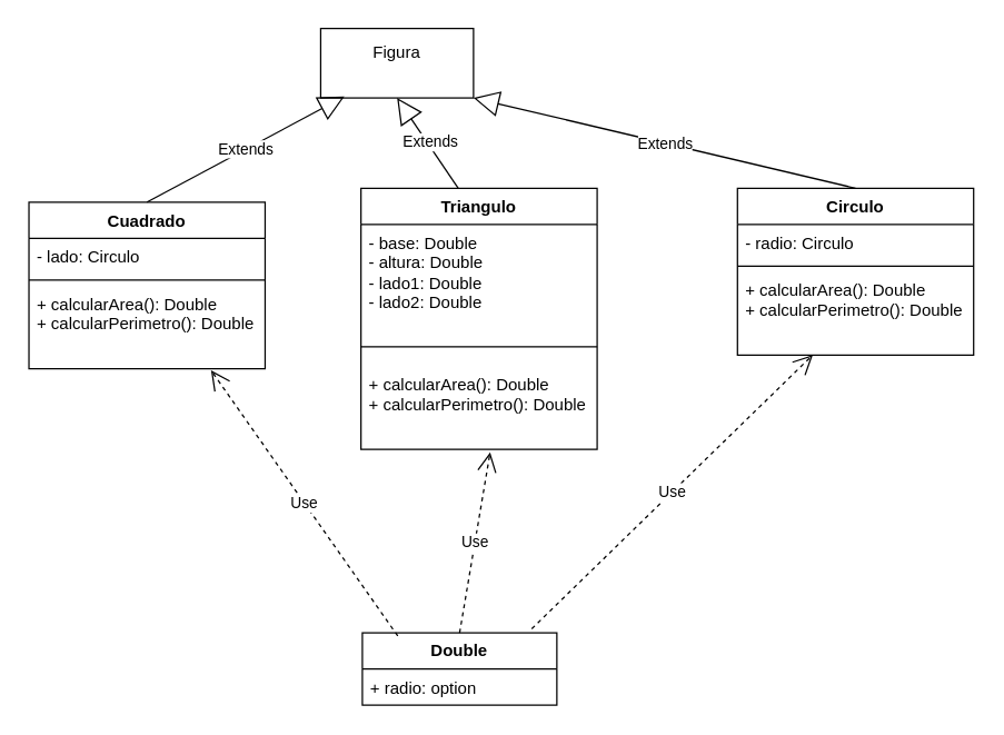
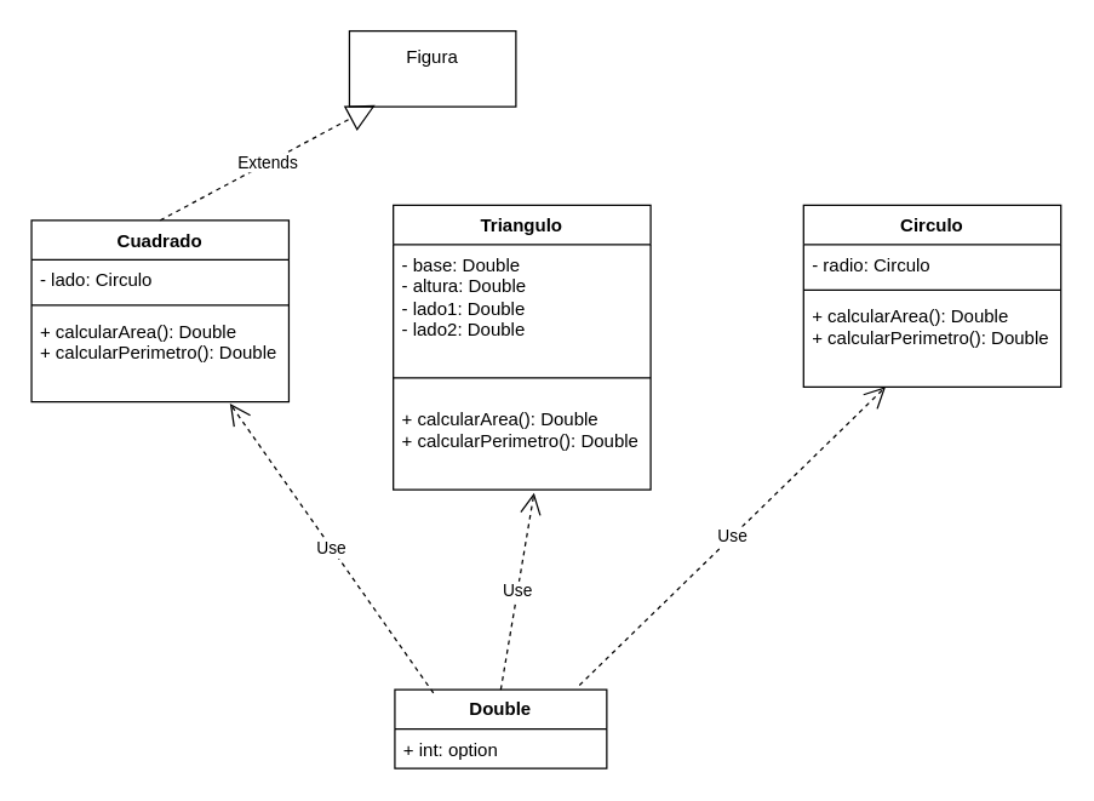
  <mxCell id="0" />
  <mxCell id="1" parent="0" />
  <mxCell id="2" value="Figura&lt;div&gt;&lt;br&gt;&lt;/div&gt;" style="html=1;whiteSpace=wrap;" vertex="1" parent="1"><mxGeometry x="230" y="20" width="110" height="50" as="geometry" /></mxCell>
  <mxCell id="3" value="Cuadrado" style="swimlane;fontStyle=1;align=center;verticalAlign=top;childLayout=stackLayout;horizontal=1;startSize=26;horizontalStack=0;resizeParent=1;resizeParentMax=0;resizeLast=0;collapsible=1;marginBottom=0;whiteSpace=wrap;html=1;" vertex="1" parent="1"><mxGeometry x="20" y="145" width="170" height="120" as="geometry" /></mxCell>
  <mxCell id="4" value="- lado: Circulo" style="text;strokeColor=none;fillColor=none;align=left;verticalAlign=top;spacingLeft=4;spacingRight=4;overflow=hidden;rotatable=0;points=[[0,0.5],[1,0.5]];portConstraint=eastwest;whiteSpace=wrap;html=1;" vertex="1" parent="3"><mxGeometry y="26" width="170" height="26" as="geometry" /></mxCell>
  <mxCell id="5" value="" style="line;strokeWidth=1;fillColor=none;align=left;verticalAlign=middle;spacingTop=-1;spacingLeft=3;spacingRight=3;rotatable=0;labelPosition=right;points=[];portConstraint=eastwest;strokeColor=inherit;" vertex="1" parent="3"><mxGeometry y="52" width="170" height="8" as="geometry" /></mxCell>
  <mxCell id="6" value="+ calcularArea(): Double&lt;div&gt;+ calcularPerimetro(): Double&lt;br&gt;&lt;/div&gt;" style="text;strokeColor=none;fillColor=none;align=left;verticalAlign=top;spacingLeft=4;spacingRight=4;overflow=hidden;rotatable=0;points=[[0,0.5],[1,0.5]];portConstraint=eastwest;whiteSpace=wrap;html=1;" vertex="1" parent="3"><mxGeometry y="60" width="170" height="60" as="geometry" /></mxCell>
  <mxCell id="7" value="Triangulo" style="swimlane;fontStyle=1;align=center;verticalAlign=top;childLayout=stackLayout;horizontal=1;startSize=26;horizontalStack=0;resizeParent=1;resizeParentMax=0;resizeLast=0;collapsible=1;marginBottom=0;whiteSpace=wrap;html=1;" vertex="1" parent="1"><mxGeometry x="259" y="135" width="170" height="188" as="geometry" /></mxCell>
  <mxCell id="8" value="- base: Double&lt;div&gt;- altura: Double&lt;br&gt;&lt;/div&gt;&lt;div&gt;- lado1: Double&lt;/div&gt;&lt;div&gt;- lado2: Double&lt;br&gt;&lt;/div&gt;" style="text;strokeColor=none;fillColor=none;align=left;verticalAlign=top;spacingLeft=4;spacingRight=4;overflow=hidden;rotatable=0;points=[[0,0.5],[1,0.5]];portConstraint=eastwest;whiteSpace=wrap;html=1;" vertex="1" parent="7"><mxGeometry y="26" width="170" height="74" as="geometry" /></mxCell>
  <mxCell id="9" value="" style="line;strokeWidth=1;fillColor=none;align=left;verticalAlign=middle;spacingTop=-1;spacingLeft=3;spacingRight=3;rotatable=0;labelPosition=right;points=[];portConstraint=eastwest;strokeColor=inherit;" vertex="1" parent="7"><mxGeometry y="100" width="170" height="28" as="geometry" /></mxCell>
  <mxCell id="10" value="+ calcularArea(): Double&lt;div&gt;+ calcularPerimetro(): Double&lt;br&gt;&lt;/div&gt;" style="text;strokeColor=none;fillColor=none;align=left;verticalAlign=top;spacingLeft=4;spacingRight=4;overflow=hidden;rotatable=0;points=[[0,0.5],[1,0.5]];portConstraint=eastwest;whiteSpace=wrap;html=1;" vertex="1" parent="7"><mxGeometry y="128" width="170" height="60" as="geometry" /></mxCell>
- <mxCell id="11" value="Extends" style="endArrow=block;endSize=16;endFill=0;html=1;rounded=0;exitX=0.5;exitY=0;exitDx=0;exitDy=0;entryX=0.155;entryY=0.98;entryDx=0;entryDy=0;entryPerimeter=0;" edge="1" parent="1" source="3" target="2"><mxGeometry width="160" relative="1" as="geometry"><mxPoint x="140" y="340" as="sourcePoint" /><mxPoint x="40" y="500" as="targetPoint" /></mxGeometry></mxCell>
- <mxCell id="12" value="Extends" style="endArrow=block;endSize=16;endFill=0;html=1;rounded=0;exitX=0.412;exitY=0;exitDx=0;exitDy=0;entryX=0.5;entryY=1;entryDx=0;entryDy=0;exitPerimeter=0;" edge="1" parent="1" source="7" target="2"><mxGeometry x="-0.001" y="-2" width="160" relative="1" as="geometry"><mxPoint x="140" y="25.94" as="sourcePoint" /><mxPoint x="143.02" y="145" as="targetPoint" /><mxPoint as="offset" /></mxGeometry></mxCell>
- <mxCell id="13" value="Extends" style="endArrow=block;endSize=16;endFill=0;html=1;rounded=0;exitX=0.5;exitY=0;exitDx=0;exitDy=0;entryX=1;entryY=1;entryDx=0;entryDy=0;" edge="1" parent="1" source="14" target="2"><mxGeometry width="160" relative="1" as="geometry"><mxPoint x="480" y="65" as="sourcePoint" /><mxPoint x="640" y="65" as="targetPoint" /></mxGeometry></mxCell>
+ <mxCell id="11" value="Extends" style="endArrow=block;endSize=16;endFill=0;html=1;rounded=0;exitX=0.5;exitY=0;exitDx=0;exitDy=0;entryX=0.155;entryY=0.98;entryDx=0;entryDy=0;entryPerimeter=0;dashed=1;" edge="1" parent="1" source="3" target="2"><mxGeometry width="160" relative="1" as="geometry"><mxPoint x="140" y="340" as="sourcePoint" /><mxPoint x="40" y="500" as="targetPoint" /></mxGeometry></mxCell>
  <mxCell id="14" value="Circulo" style="swimlane;fontStyle=1;align=center;verticalAlign=top;childLayout=stackLayout;horizontal=1;startSize=26;horizontalStack=0;resizeParent=1;resizeParentMax=0;resizeLast=0;collapsible=1;marginBottom=0;whiteSpace=wrap;html=1;" vertex="1" parent="1"><mxGeometry x="530" y="135" width="170" height="120" as="geometry" /></mxCell>
  <mxCell id="15" value="- radio: Circulo" style="text;strokeColor=none;fillColor=none;align=left;verticalAlign=top;spacingLeft=4;spacingRight=4;overflow=hidden;rotatable=0;points=[[0,0.5],[1,0.5]];portConstraint=eastwest;whiteSpace=wrap;html=1;" vertex="1" parent="14"><mxGeometry y="26" width="170" height="26" as="geometry" /></mxCell>
  <mxCell id="16" value="" style="line;strokeWidth=1;fillColor=none;align=left;verticalAlign=middle;spacingTop=-1;spacingLeft=3;spacingRight=3;rotatable=0;labelPosition=right;points=[];portConstraint=eastwest;strokeColor=inherit;" vertex="1" parent="14"><mxGeometry y="52" width="170" height="8" as="geometry" /></mxCell>
  <mxCell id="17" value="+ calcularArea(): Double&lt;div&gt;+ calcularPerimetro(): Double&lt;br&gt;&lt;/div&gt;" style="text;strokeColor=none;fillColor=none;align=left;verticalAlign=top;spacingLeft=4;spacingRight=4;overflow=hidden;rotatable=0;points=[[0,0.5],[1,0.5]];portConstraint=eastwest;whiteSpace=wrap;html=1;" vertex="1" parent="14"><mxGeometry y="60" width="170" height="60" as="geometry" /></mxCell>
  <mxCell id="18" value="&lt;b&gt;Double&lt;/b&gt;" style="swimlane;fontStyle=0;childLayout=stackLayout;horizontal=1;startSize=26;fillColor=none;horizontalStack=0;resizeParent=1;resizeParentMax=0;resizeLast=0;collapsible=1;marginBottom=0;whiteSpace=wrap;html=1;" vertex="1" parent="1"><mxGeometry x="260" y="455" width="140" height="52" as="geometry"><mxRectangle x="330" y="540" width="170" height="70" as="alternateBounds" /></mxGeometry></mxCell>
- <mxCell id="19" value="+ radio: option" style="text;strokeColor=none;fillColor=none;align=left;verticalAlign=top;spacingLeft=4;spacingRight=4;overflow=hidden;rotatable=0;points=[[0,0.5],[1,0.5]];portConstraint=eastwest;whiteSpace=wrap;html=1;" vertex="1" parent="18"><mxGeometry y="26" width="140" height="26" as="geometry" /></mxCell>
+ <mxCell id="19" value="+ int: option" style="text;strokeColor=none;fillColor=none;align=left;verticalAlign=top;spacingLeft=4;spacingRight=4;overflow=hidden;rotatable=0;points=[[0,0.5],[1,0.5]];portConstraint=eastwest;whiteSpace=wrap;html=1;" vertex="1" parent="18"><mxGeometry y="26" width="140" height="26" as="geometry" /></mxCell>
  <mxCell id="20" value="Use" style="endArrow=open;endSize=12;dashed=1;html=1;rounded=0;exitX=0.182;exitY=0.043;exitDx=0;exitDy=0;exitPerimeter=0;entryX=0.771;entryY=1.017;entryDx=0;entryDy=0;entryPerimeter=0;" edge="1" parent="1" source="18" target="6"><mxGeometry width="160" relative="1" as="geometry"><mxPoint x="250" y="275" as="sourcePoint" /><mxPoint x="410" y="275" as="targetPoint" /></mxGeometry></mxCell>
  <mxCell id="21" value="Use" style="endArrow=open;endSize=12;dashed=1;html=1;rounded=0;entryX=0.547;entryY=1.033;entryDx=0;entryDy=0;entryPerimeter=0;exitX=0.5;exitY=0;exitDx=0;exitDy=0;" edge="1" parent="1" source="18" target="10"><mxGeometry width="160" relative="1" as="geometry"><mxPoint x="340" y="445" as="sourcePoint" /><mxPoint x="327" y="334" as="targetPoint" /></mxGeometry></mxCell>
  <mxCell id="22" value="Use" style="endArrow=open;endSize=12;dashed=1;html=1;rounded=0;exitX=0.871;exitY=-0.057;exitDx=0;exitDy=0;exitPerimeter=0;" edge="1" parent="1" source="18" target="17"><mxGeometry width="160" relative="1" as="geometry"><mxPoint x="404" y="455" as="sourcePoint" /><mxPoint x="430" y="321" as="targetPoint" /></mxGeometry></mxCell>
